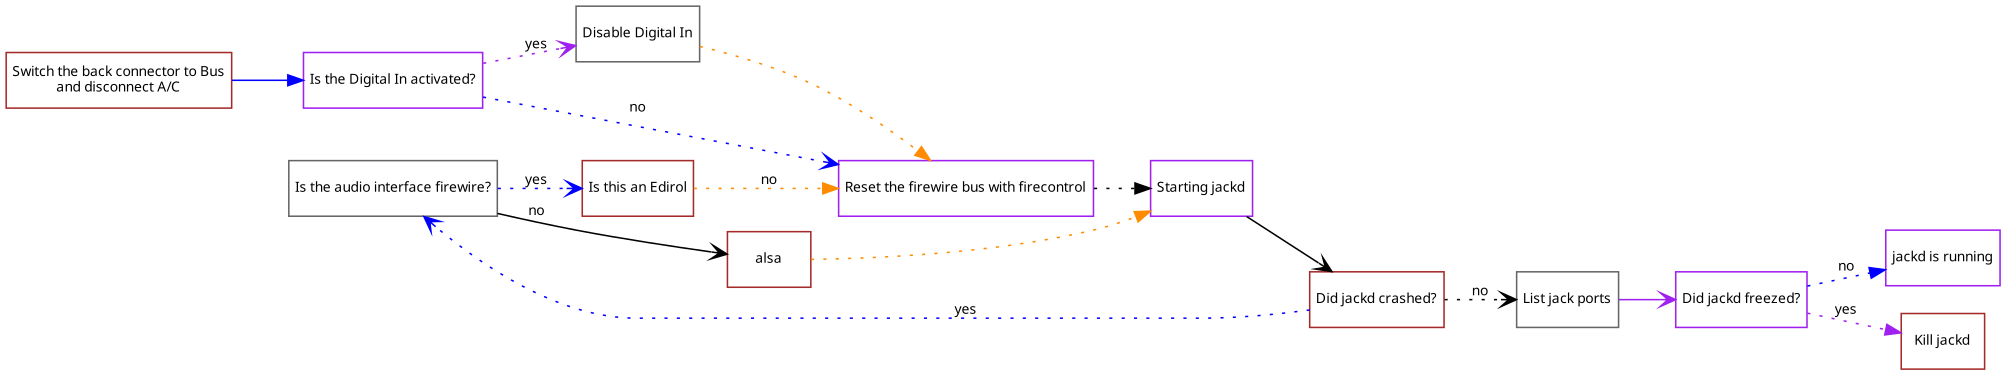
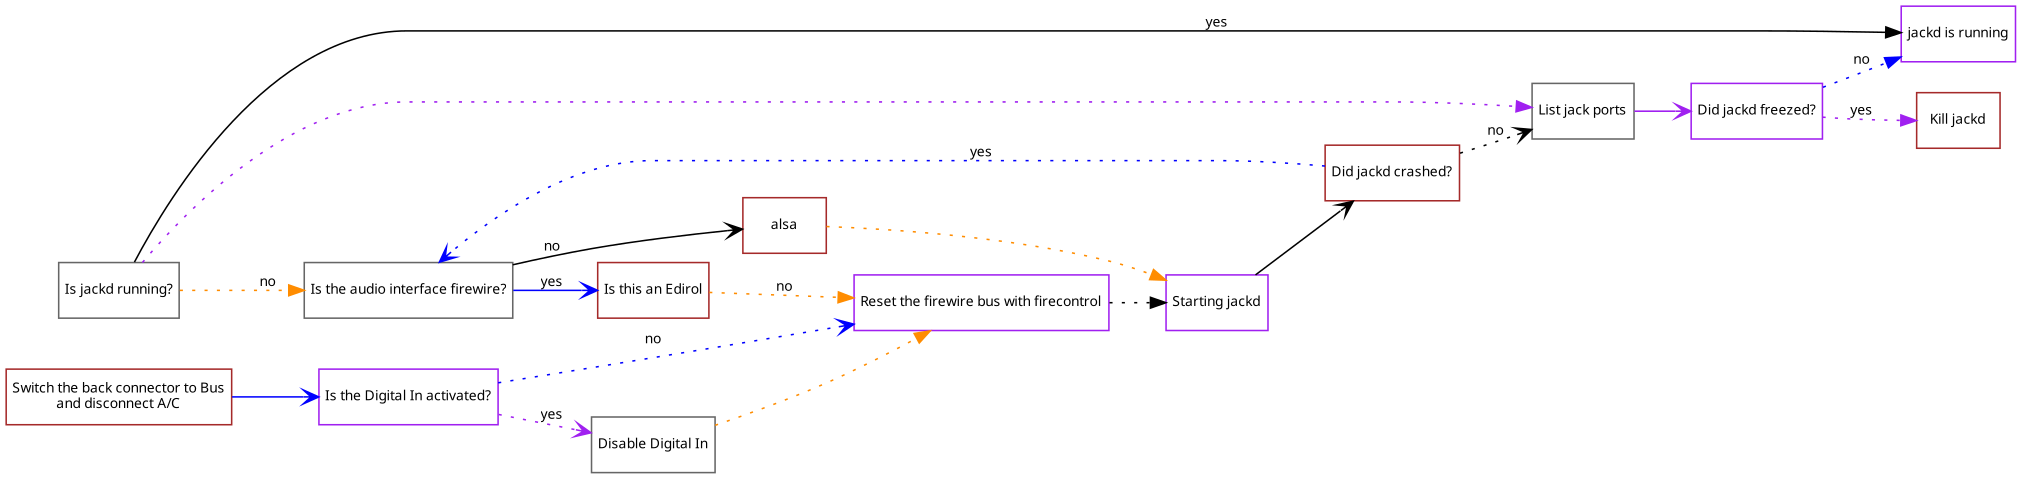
  digraph {
    bgcolor=white
    fontname="Noto Sans"
    fontsize=9
    rankdir=LR
    splines=true
    node [color=purple fontname="Noto Sans" fontsize=9 margin="0.055,0.005" shape=box]
    edge [arrowhead=normal bgcolor=white color=black fontname="Noto Sans" fontsize=9 splines=true style=dotted]
+   n1 [color=gray40 label="Is jackd running?"]
    n2 [color=gray40 label="Is the audio interface firewire?"]
    n3 [color=gray40 label="List jack ports"]
    n4 [label="jackd is running"]
    n5 [color=brown label="Is this an Edirol"]
    alsa [color=brown]
    n7 [label="Did jackd freezed?"]
    n8 [label="Reset the firewire bus with firecontrol"]
    n9 [label="Starting jackd"]
    n10 [color=brown label="Did jackd crashed?"]
    n11 [color=brown label="Switch the back connector to Bus\rand disconnect A/C"]
    n12 [label="Is the Digital In activated?"]
    n13 [color=gray40 label="Disable Digital In"]
    n14 [color=brown label="Kill jackd"]
-   n2 -> n5 [arrowhead=vee color=blue label=yes weight=7]
+   n1 -> n2 [color=darkorange label=no weight=7]
+   n1 -> n3 [color=purple]
+   n1 -> n4 [label=yes style=solid]
+   n2 -> n5 [arrowhead=vee color=blue label=yes style=solid weight=7]
    n2 -> alsa [arrowhead=vee label=no style=solid]
    n3 -> n7 [arrowhead=vee color=purple style=solid]
    n5 -> n8 [color=darkorange label=no weight=7]
    alsa -> n9 [color=darkorange]
    n7 -> n4 [color=blue label=no]
    n7 -> n14 [color=purple label=yes]
    n8 -> n9 [weight=7]
    n9 -> n10 [arrowhead=vee style=solid]
    n10 -> n2 [arrowhead=vee color=blue label=yes]
    n10 -> n3 [arrowhead=vee label=no]
-   n11 -> n12 [color=blue style=solid]
+   n11 -> n12 [arrowhead=vee color=blue style=solid]
    n12 -> n8 [arrowhead=vee color=blue label=no weight=5]
    n12 -> n13 [arrowhead=vee color=purple label=yes weight=5]
    n13 -> n8 [color=darkorange]
  }
